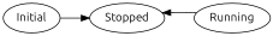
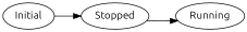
  digraph {
    fontname=Ubuntu
    rankdir=LR
    node [fontname=Ubuntu]
    edge [fontname=Ubuntu]
    n1 [label=Initial]
    n2 [label=Stopped]
    n3 [label=Running]
    n1 -> n2
-   n3 -> n2
+   n2 -> n3
  }
